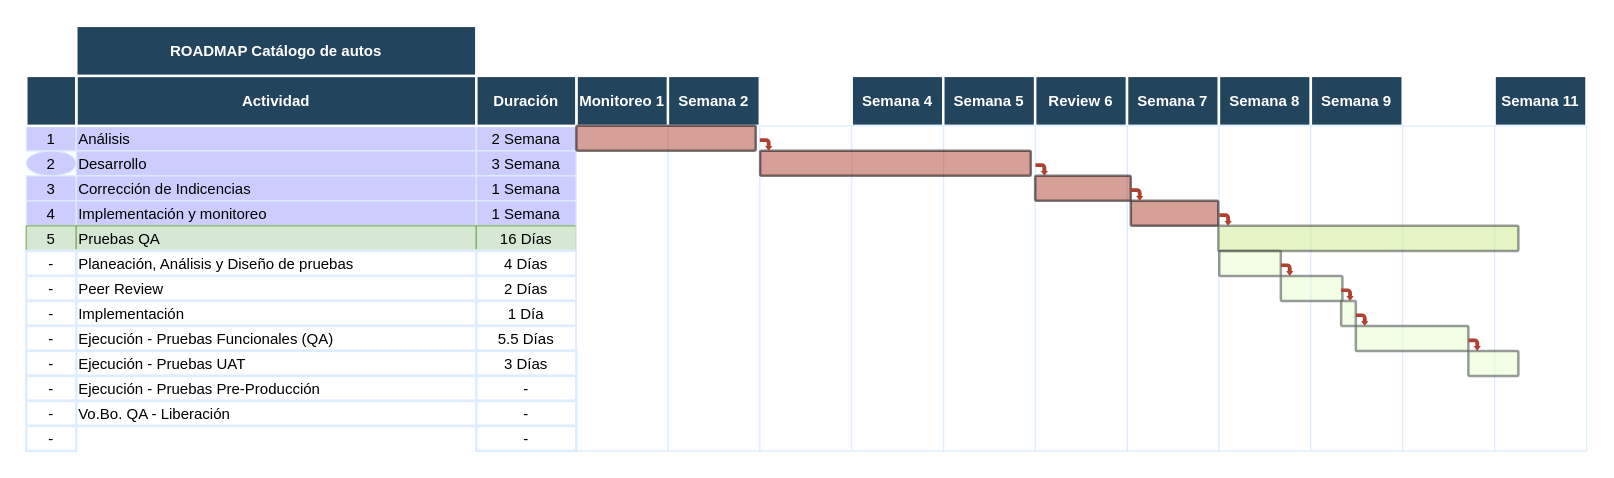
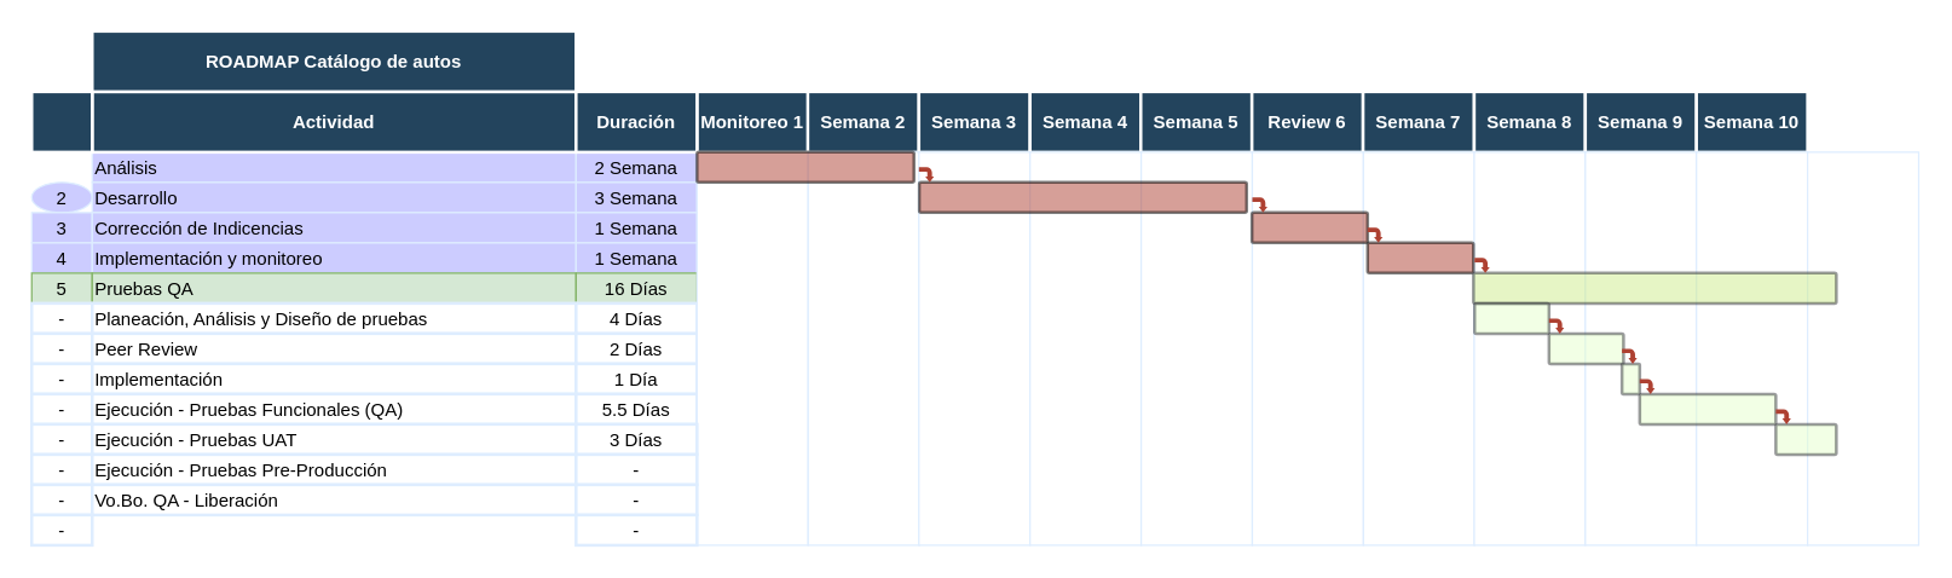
  <mxCell id="0" />
  <mxCell id="1" parent="0" />
- <mxCell id="2" value="1" style="strokeColor=#DEEDFF;fillColor=#CCCCFF;" parent="1" vertex="1"><mxGeometry x="20.5" y="100" width="40" height="20" as="geometry" /></mxCell>
  <mxCell id="3" value="Análisis" style="align=left;strokeColor=#DEEDFF;fillColor=#CCCCFF;" parent="1" vertex="1"><mxGeometry x="60.5" y="100" width="320" height="20" as="geometry" /></mxCell>
  <mxCell id="4" value="2 Semana" style="strokeColor=#DEEDFF;fillColor=#CCCCFF;" parent="1" vertex="1"><mxGeometry x="380.5" y="100" width="80.0" height="20" as="geometry" /></mxCell>
  <mxCell id="5" value="2" style="ellipse;strokeColor=#DEEDFF;fillColor=#CCCCFF;" parent="1" vertex="1"><mxGeometry x="20.5" y="120" width="40" height="20" as="geometry" /></mxCell>
  <mxCell id="6" value="Desarrollo" style="align=left;strokeColor=#DEEDFF;fillColor=#CCCCFF;" parent="1" vertex="1"><mxGeometry x="60.5" y="120" width="320.0" height="20" as="geometry" /></mxCell>
  <mxCell id="7" value="3 Semana" style="strokeColor=#DEEDFF;fillColor=#CCCCFF;" parent="1" vertex="1"><mxGeometry x="380.5" y="120" width="80.0" height="20" as="geometry" /></mxCell>
  <mxCell id="8" value="3" style="strokeColor=#DEEDFF;fillColor=#CCCCFF;" parent="1" vertex="1"><mxGeometry x="20.5" y="140" width="40" height="20" as="geometry" /></mxCell>
  <mxCell id="9" value="Corrección de Indicencias" style="align=left;strokeColor=#DEEDFF;fillColor=#CCCCFF;" parent="1" vertex="1"><mxGeometry x="60.5" y="140" width="320.0" height="20.0" as="geometry" /></mxCell>
  <mxCell id="10" value="1 Semana" style="strokeColor=#DEEDFF;fillColor=#CCCCFF;" parent="1" vertex="1"><mxGeometry x="380.5" y="140" width="80.0" height="20" as="geometry" /></mxCell>
  <mxCell id="11" value="4" style="strokeColor=#DEEDFF;fillColor=#CCCCFF;" parent="1" vertex="1"><mxGeometry x="20.5" y="160" width="40" height="20" as="geometry" /></mxCell>
  <mxCell id="12" value="Implementación y monitoreo" style="align=left;strokeColor=#DEEDFF;fillColor=#CCCCFF;" parent="1" vertex="1"><mxGeometry x="60.5" y="160" width="320" height="20" as="geometry" /></mxCell>
  <mxCell id="13" value="1 Semana" style="strokeColor=#DEEDFF;fillColor=#CCCCFF;" parent="1" vertex="1"><mxGeometry x="380.5" y="160" width="80.0" height="20" as="geometry" /></mxCell>
  <mxCell id="14" value="5" style="strokeColor=#82b366;fillColor=#d5e8d4;" parent="1" vertex="1"><mxGeometry x="20.5" y="180" width="40" height="20" as="geometry" /></mxCell>
  <mxCell id="15" value="Pruebas QA" style="align=left;strokeColor=#82b366;fillColor=#d5e8d4;" parent="1" vertex="1"><mxGeometry x="60.5" y="180" width="320.0" height="20" as="geometry" /></mxCell>
  <mxCell id="16" value="16 Días" style="strokeColor=#82b366;fillColor=#d5e8d4;" parent="1" vertex="1"><mxGeometry x="380.5" y="180" width="80.0" height="20" as="geometry" /></mxCell>
  <mxCell id="17" value="-" style="strokeColor=#DEEDFF;strokeWidth=2;" parent="1" vertex="1"><mxGeometry x="20.5" y="200" width="40" height="20" as="geometry" /></mxCell>
  <mxCell id="18" value="Planeación, Análisis y Diseño de pruebas" style="align=left;strokeColor=#DEEDFF;strokeWidth=2;" parent="1" vertex="1"><mxGeometry x="60.5" y="200" width="320.0" height="20" as="geometry" /></mxCell>
  <mxCell id="19" value="4 Días" style="strokeColor=#DEEDFF;strokeWidth=2;" parent="1" vertex="1"><mxGeometry x="380.5" y="200" width="80.0" height="20" as="geometry" /></mxCell>
  <mxCell id="20" value="-" style="strokeColor=#DEEDFF;strokeWidth=2;" parent="1" vertex="1"><mxGeometry x="20.5" y="220" width="40" height="20" as="geometry" /></mxCell>
  <mxCell id="21" value="Peer Review" style="align=left;strokeColor=#DEEDFF;strokeWidth=2;" parent="1" vertex="1"><mxGeometry x="60.5" y="220" width="320.0" height="20" as="geometry" /></mxCell>
  <mxCell id="22" value="2 Días" style="strokeColor=#DEEDFF;strokeWidth=2;" parent="1" vertex="1"><mxGeometry x="380.5" y="220" width="80.0" height="20" as="geometry" /></mxCell>
  <mxCell id="23" value="-" style="strokeColor=#DEEDFF;fillColor=#FFFFFF;strokeWidth=2;" parent="1" vertex="1"><mxGeometry x="20.5" y="240" width="40" height="20" as="geometry" /></mxCell>
  <mxCell id="24" value="Implementación" style="align=left;strokeColor=#DEEDFF;fillColor=#FFFFFF;strokeWidth=2;" parent="1" vertex="1"><mxGeometry x="60.5" y="240" width="320.0" height="20" as="geometry" /></mxCell>
  <mxCell id="25" value="1 Día" style="strokeColor=#DEEDFF;fillColor=#FFFFFF;strokeWidth=2;" parent="1" vertex="1"><mxGeometry x="380.5" y="240" width="80.0" height="20" as="geometry" /></mxCell>
  <mxCell id="26" value="-" style="strokeColor=#DEEDFF;fillColor=#FFFFFF;strokeWidth=2;" parent="1" vertex="1"><mxGeometry x="20.5" y="260" width="40" height="20" as="geometry" /></mxCell>
  <mxCell id="27" value="Ejecución - Pruebas Funcionales (QA)" style="align=left;strokeColor=#DEEDFF;fillColor=#FFFFFF;strokeWidth=2;" parent="1" vertex="1"><mxGeometry x="60.5" y="260" width="320.0" height="20.0" as="geometry" /></mxCell>
  <mxCell id="28" value="5.5 Días" style="strokeColor=#DEEDFF;fillColor=#FFFFFF;strokeWidth=2;" parent="1" vertex="1"><mxGeometry x="380.5" y="260" width="80.0" height="20" as="geometry" /></mxCell>
  <mxCell id="29" value="" style="strokeColor=#DEEDFF" parent="1" vertex="1"><mxGeometry x="460.5" y="100" width="73.5" height="260" as="geometry" /></mxCell>
  <mxCell id="30" value="Actividad" style="fillColor=#23445D;strokeColor=#FFFFFF;strokeWidth=2;fontColor=#FFFFFF;fontStyle=1" parent="1" vertex="1"><mxGeometry x="60.5" y="60" width="320" height="40" as="geometry" /></mxCell>
  <mxCell id="31" value="" style="fillColor=#23445D;strokeColor=#FFFFFF;strokeWidth=2;fontColor=#FFFFFF;fontStyle=1" parent="1" vertex="1"><mxGeometry x="20.5" y="60" width="40" height="40" as="geometry" /></mxCell>
  <mxCell id="32" value="Monitoreo 1" style="fillColor=#23445D;strokeColor=#FFFFFF;strokeWidth=2;fontColor=#FFFFFF;fontStyle=1" parent="1" vertex="1"><mxGeometry x="460.5" y="60" width="73.5" height="40" as="geometry" /></mxCell>
  <mxCell id="33" value="Duración" style="fillColor=#23445D;strokeColor=#FFFFFF;strokeWidth=2;fontColor=#FFFFFF;fontStyle=1" parent="1" vertex="1"><mxGeometry x="380.5" y="60" width="80.0" height="40.0" as="geometry" /></mxCell>
  <mxCell id="34" value="-" style="strokeColor=#DEEDFF;strokeWidth=2;" parent="1" vertex="1"><mxGeometry x="20.5" y="280" width="40" height="20" as="geometry" /></mxCell>
  <mxCell id="35" value="Ejecución - Pruebas UAT" style="align=left;strokeColor=#DEEDFF;strokeWidth=2;" parent="1" vertex="1"><mxGeometry x="60.5" y="280" width="320.0" height="20" as="geometry" /></mxCell>
  <mxCell id="36" value="3 Días" style="strokeColor=#DEEDFF;strokeWidth=2;" parent="1" vertex="1"><mxGeometry x="380.5" y="280" width="80.0" height="20" as="geometry" /></mxCell>
  <mxCell id="37" value="-" style="strokeColor=#DEEDFF;fillColor=#FFFFFF;strokeWidth=2;" parent="1" vertex="1"><mxGeometry x="20.5" y="300" width="40" height="20" as="geometry" /></mxCell>
  <mxCell id="38" value="Ejecución - Pruebas Pre-Producción" style="align=left;strokeColor=#DEEDFF;fillColor=#FFFFFF;strokeWidth=2;" parent="1" vertex="1"><mxGeometry x="60.5" y="300" width="320.0" height="20" as="geometry" /></mxCell>
  <mxCell id="39" value="-" style="strokeColor=#DEEDFF;fillColor=#FFFFFF;strokeWidth=2;" parent="1" vertex="1"><mxGeometry x="380.5" y="300" width="80.0" height="20" as="geometry" /></mxCell>
  <mxCell id="40" value="-" style="strokeColor=#DEEDFF;fillColor=#FFFFFF;strokeWidth=2;" parent="1" vertex="1"><mxGeometry x="20.5" y="320" width="40" height="20" as="geometry" /></mxCell>
  <mxCell id="41" value="Vo.Bo. QA - Liberación" style="align=left;strokeColor=#DEEDFF;fillColor=#FFFFFF;strokeWidth=2;" parent="1" vertex="1"><mxGeometry x="60.5" y="320" width="320.0" height="20.0" as="geometry" /></mxCell>
  <mxCell id="42" value="-" style="strokeColor=#DEEDFF;fillColor=#FFFFFF;strokeWidth=2;" parent="1" vertex="1"><mxGeometry x="380.5" y="320" width="80.0" height="20" as="geometry" /></mxCell>
  <mxCell id="43" value="-" style="strokeColor=#DEEDFF;fillColor=#FFFFFF;strokeWidth=2;" parent="1" vertex="1"><mxGeometry x="20.5" y="340" width="40" height="20" as="geometry" /></mxCell>
  <mxCell id="44" value="-" style="strokeColor=#DEEDFF;fillColor=#FFFFFF;strokeWidth=2;" parent="1" vertex="1"><mxGeometry x="380.5" y="340" width="80.0" height="20" as="geometry" /></mxCell>
  <mxCell id="45" value="ROADMAP Catálogo de autos" style="fillColor=#23445D;strokeColor=#FFFFFF;strokeWidth=2;fontColor=#FFFFFF;fontStyle=1" parent="1" vertex="1"><mxGeometry x="60.5" y="20" width="320" height="40" as="geometry" /></mxCell>
  <mxCell id="46" value="Semana 2" style="fillColor=#23445D;strokeColor=#FFFFFF;strokeWidth=2;fontColor=#FFFFFF;fontStyle=1" parent="1" vertex="1"><mxGeometry x="533.75" y="60" width="73.5" height="40" as="geometry" /></mxCell>
+ <mxCell id="47" value="Semana 3" style="fillColor=#23445D;strokeColor=#FFFFFF;strokeWidth=2;fontColor=#FFFFFF;fontStyle=1" parent="1" vertex="1"><mxGeometry x="607.25" y="60" width="73.5" height="40" as="geometry" /></mxCell>
  <mxCell id="48" value="Semana 4" style="fillColor=#23445D;strokeColor=#FFFFFF;strokeWidth=2;fontColor=#FFFFFF;fontStyle=1" parent="1" vertex="1"><mxGeometry x="680.75" y="60" width="73.5" height="40" as="geometry" /></mxCell>
  <mxCell id="49" value="Semana 5" style="fillColor=#23445D;strokeColor=#FFFFFF;strokeWidth=2;fontColor=#FFFFFF;fontStyle=1" parent="1" vertex="1"><mxGeometry x="754" y="60" width="73.5" height="40" as="geometry" /></mxCell>
  <mxCell id="50" value="Review 6" style="fillColor=#23445D;strokeColor=#FFFFFF;strokeWidth=2;fontColor=#FFFFFF;fontStyle=1" parent="1" vertex="1"><mxGeometry x="827.5" y="60" width="73.5" height="40" as="geometry" /></mxCell>
  <mxCell id="51" value="Semana 7" style="fillColor=#23445D;strokeColor=#FFFFFF;strokeWidth=2;fontColor=#FFFFFF;fontStyle=1" parent="1" vertex="1"><mxGeometry x="901" y="60" width="73.5" height="40" as="geometry" /></mxCell>
  <mxCell id="52" value="Semana 8" style="fillColor=#23445D;strokeColor=#FFFFFF;strokeWidth=2;fontColor=#FFFFFF;fontStyle=1" parent="1" vertex="1"><mxGeometry x="974.5" y="60" width="73.5" height="40" as="geometry" /></mxCell>
  <mxCell id="53" value="Semana 9" style="fillColor=#23445D;strokeColor=#FFFFFF;strokeWidth=2;fontColor=#FFFFFF;fontStyle=1" parent="1" vertex="1"><mxGeometry x="1048" y="60" width="73.5" height="40" as="geometry" /></mxCell>
- <mxCell id="55" value="Semana 11" style="fillColor=#23445D;strokeColor=#FFFFFF;strokeWidth=2;fontColor=#FFFFFF;fontStyle=1" parent="1" vertex="1"><mxGeometry x="1195" y="60" width="73.5" height="40" as="geometry" /></mxCell>
+ <mxCell id="54" value="Semana 10" style="fillColor=#23445D;strokeColor=#FFFFFF;strokeWidth=2;fontColor=#FFFFFF;fontStyle=1" parent="1" vertex="1"><mxGeometry x="1121.5" y="60" width="73.5" height="40" as="geometry" /></mxCell>
  <mxCell id="56" value="" style="strokeColor=#DEEDFF" parent="1" vertex="1"><mxGeometry x="534" y="100" width="73.5" height="260" as="geometry" /></mxCell>
  <mxCell id="57" value="" style="strokeColor=#DEEDFF" parent="1" vertex="1"><mxGeometry x="607.25" y="100" width="73.5" height="260" as="geometry" /></mxCell>
  <mxCell id="58" value="" style="strokeColor=#DEEDFF" parent="1" vertex="1"><mxGeometry x="680.75" y="100" width="73.5" height="260" as="geometry" /></mxCell>
  <mxCell id="59" value="" style="strokeColor=#DEEDFF" parent="1" vertex="1"><mxGeometry x="754.25" y="100" width="73.5" height="260" as="geometry" /></mxCell>
  <mxCell id="60" value="" style="strokeColor=#DEEDFF" parent="1" vertex="1"><mxGeometry x="827.75" y="100" width="73.5" height="260" as="geometry" /></mxCell>
  <mxCell id="61" value="" style="strokeColor=#DEEDFF" parent="1" vertex="1"><mxGeometry x="901.25" y="100" width="73.5" height="260" as="geometry" /></mxCell>
  <mxCell id="62" value="" style="strokeColor=#DEEDFF" parent="1" vertex="1"><mxGeometry x="974.5" y="100" width="73.5" height="260" as="geometry" /></mxCell>
  <mxCell id="63" value="" style="strokeColor=#DEEDFF" parent="1" vertex="1"><mxGeometry x="1048" y="100" width="73.5" height="260" as="geometry" /></mxCell>
  <mxCell id="64" value="" style="strokeColor=#DEEDFF" parent="1" vertex="1"><mxGeometry x="1121.5" y="100" width="73.5" height="260" as="geometry" /></mxCell>
  <mxCell id="65" value="" style="strokeColor=#DEEDFF" parent="1" vertex="1"><mxGeometry x="1195" y="100" width="73.5" height="260" as="geometry" /></mxCell>
  <mxCell id="66" value="" style="shape=mxgraph.flowchart.process;fillColor=#AE4132;strokeColor=#000000;strokeWidth=2;opacity=50" parent="1" vertex="1"><mxGeometry x="460.5" y="100" width="143.5" height="20" as="geometry" /></mxCell>
  <mxCell id="67" value="" style="shape=mxgraph.flowchart.process;fillColor=#AE4132;strokeColor=#000000;strokeWidth=2;opacity=50" parent="1" vertex="1"><mxGeometry x="607.5" y="120" width="216.5" height="20" as="geometry" /></mxCell>
  <mxCell id="68" value="" style="shape=mxgraph.flowchart.process;fillColor=#AE4132;strokeColor=#000000;strokeWidth=2;opacity=50" parent="1" vertex="1"><mxGeometry x="827.5" y="140" width="76.5" height="20" as="geometry" /></mxCell>
  <mxCell id="69" value="" style="shape=mxgraph.flowchart.process;fillColor=#AE4132;strokeColor=#000000;strokeWidth=2;opacity=50" parent="1" vertex="1"><mxGeometry x="904" y="160" width="70" height="20" as="geometry" /></mxCell>
  <mxCell id="70" value="" style="shape=mxgraph.flowchart.process;fillColor=#cdeb8b;strokeColor=#36393d;strokeWidth=2;opacity=50;" vertex="1" parent="1"><mxGeometry x="974" y="180" width="240" height="20" as="geometry" /></mxCell>
  <mxCell id="71" value="" style="shape=mxgraph.flowchart.process;fillColor=#E6FFCC;strokeColor=#36393d;strokeWidth=2;opacity=50;" vertex="1" parent="1"><mxGeometry x="974.75" y="200" width="49.25" height="20" as="geometry" /></mxCell>
  <mxCell id="72" value="" style="shape=mxgraph.flowchart.process;fillColor=#E6FFCC;strokeColor=#36393d;strokeWidth=2;opacity=50;" vertex="1" parent="1"><mxGeometry x="1024" y="220" width="49.25" height="20" as="geometry" /></mxCell>
  <mxCell id="73" value="" style="shape=mxgraph.flowchart.process;fillColor=#E6FFCC;strokeColor=#36393d;strokeWidth=2;opacity=50;" vertex="1" parent="1"><mxGeometry x="1072.25" y="240" width="11.75" height="20" as="geometry" /></mxCell>
  <mxCell id="74" value="" style="shape=mxgraph.flowchart.process;fillColor=#E6FFCC;strokeColor=#36393d;strokeWidth=2;opacity=50;" vertex="1" parent="1"><mxGeometry x="1084" y="260" width="90" height="20" as="geometry" /></mxCell>
  <mxCell id="75" value="" style="shape=mxgraph.flowchart.process;fillColor=#E6FFCC;strokeColor=#36393d;strokeWidth=2;opacity=50;" vertex="1" parent="1"><mxGeometry x="1174" y="280" width="40" height="20" as="geometry" /></mxCell>
  <mxCell id="76" value="" style="shape=mxgraph.arrows.bent_right_arrow;fillColor=#AE4132;strokeColor=none;strokeWidth=2;direction=south" vertex="1" parent="1"><mxGeometry x="607.25" y="110" width="10.0" height="10.0" as="geometry" /></mxCell>
  <mxCell id="77" value="" style="shape=mxgraph.arrows.bent_right_arrow;fillColor=#AE4132;strokeColor=none;strokeWidth=2;direction=south" vertex="1" parent="1"><mxGeometry x="827.75" y="130" width="10.0" height="10.0" as="geometry" /></mxCell>
  <mxCell id="78" value="" style="shape=mxgraph.arrows.bent_right_arrow;fillColor=#AE4132;strokeColor=none;strokeWidth=2;direction=south" vertex="1" parent="1"><mxGeometry x="904" y="150" width="10.0" height="10.0" as="geometry" /></mxCell>
  <mxCell id="79" value="" style="shape=mxgraph.arrows.bent_right_arrow;fillColor=#AE4132;strokeColor=none;strokeWidth=2;direction=south" vertex="1" parent="1"><mxGeometry x="974.75" y="170" width="10.0" height="10.0" as="geometry" /></mxCell>
  <mxCell id="80" value="" style="shape=mxgraph.arrows.bent_right_arrow;fillColor=#AE4132;strokeColor=none;strokeWidth=2;direction=south" vertex="1" parent="1"><mxGeometry x="1024" y="210" width="10.0" height="10.0" as="geometry" /></mxCell>
  <mxCell id="81" value="" style="shape=mxgraph.arrows.bent_right_arrow;fillColor=#AE4132;strokeColor=none;strokeWidth=2;direction=south" vertex="1" parent="1"><mxGeometry x="1072.25" y="230" width="10.0" height="10.0" as="geometry" /></mxCell>
  <mxCell id="82" value="" style="shape=mxgraph.arrows.bent_right_arrow;fillColor=#AE4132;strokeColor=none;strokeWidth=2;direction=south" vertex="1" parent="1"><mxGeometry x="1084" y="250" width="10.0" height="10.0" as="geometry" /></mxCell>
  <mxCell id="83" value="" style="shape=mxgraph.arrows.bent_right_arrow;fillColor=#AE4132;strokeColor=none;strokeWidth=2;direction=south" vertex="1" parent="1"><mxGeometry x="1174" y="270" width="10.0" height="10.0" as="geometry" /></mxCell>
